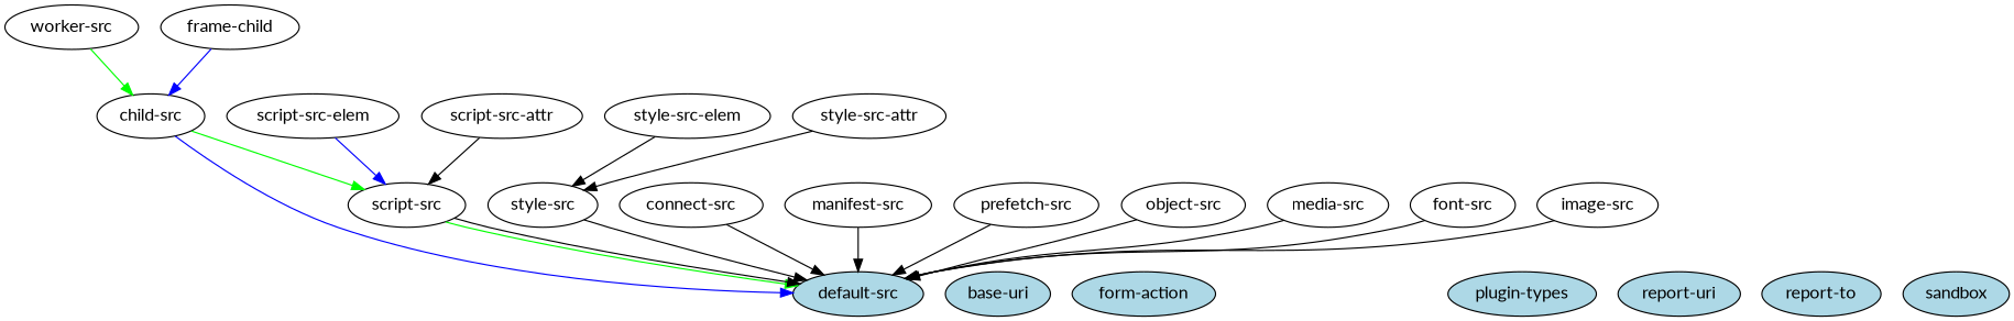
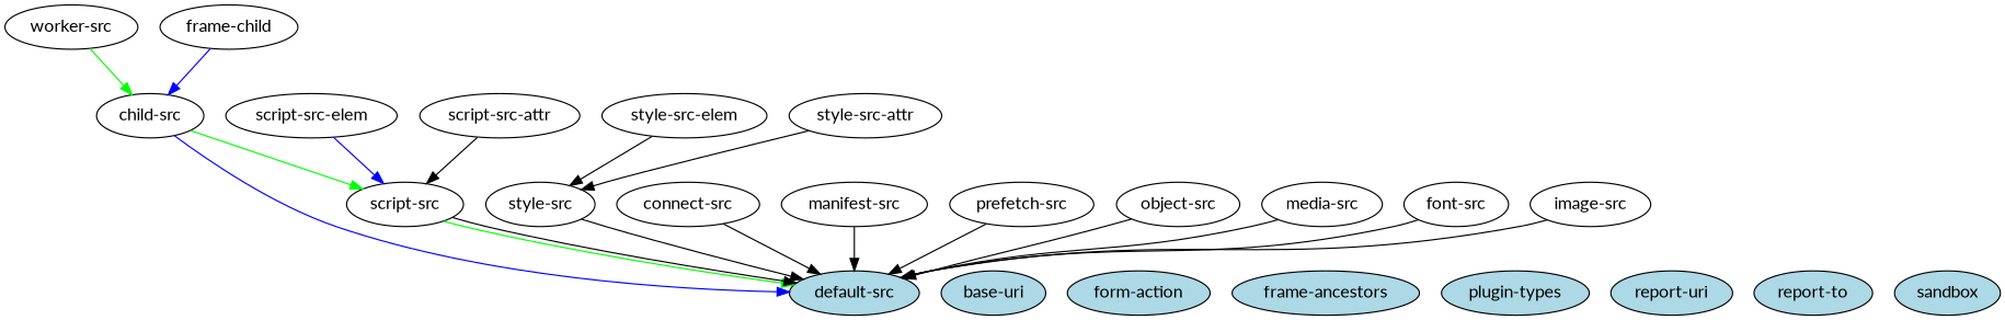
  digraph {
    fontname=Lato
    node [fontname=Lato]
    edge [fontname=Lato]
    "default-src" [fillcolor=lightblue style=filled]
    "base-uri" [fillcolor=lightblue style=filled]
    "form-action" [fillcolor=lightblue style=filled]
+   "frame-ancestors" [fillcolor=lightblue style=filled]
    "plugin-types" [fillcolor=lightblue style=filled]
    "report-uri" [fillcolor=lightblue style=filled]
    "report-to" [fillcolor=lightblue style=filled]
    sandbox [fillcolor=lightblue style=filled]
    "script-src"
    "worker-src"
    "child-src"
    n12 [label="frame-child"]
    "script-src-elem"
    "script-src-attr"
    "style-src-elem"
    "style-src"
    "style-src-attr"
    "connect-src"
    "manifest-src"
    "prefetch-src"
    "object-src"
    "media-src"
    "font-src"
    "image-src"
    subgraph sub_1 {
      rank=same
      "default-src"
      "base-uri"
      "form-action"
+     "frame-ancestors"
      "plugin-types"
      "report-uri"
      "report-to"
      sandbox
    }
    subgraph sub_2 {
      "default-src"
      "script-src"
      "worker-src"
      "child-src"
    }
    subgraph sub_3 {
      "default-src"
      "child-src"
      n12
    }
    "script-src" -> "default-src" [color=green]
    "script-src" -> "default-src"
    "worker-src" -> "child-src" [color=green]
    "child-src" -> "default-src" [color=blue]
    "child-src" -> "script-src" [color=green]
    n12 -> "child-src" [color=blue]
    "script-src-elem" -> "script-src" [color=blue]
    "script-src-attr" -> "script-src"
    "style-src-elem" -> "style-src"
    "style-src" -> "default-src"
    "style-src-attr" -> "style-src"
    "connect-src" -> "default-src"
    "manifest-src" -> "default-src"
    "prefetch-src" -> "default-src"
    "object-src" -> "default-src"
    "media-src" -> "default-src"
    "font-src" -> "default-src"
    "image-src" -> "default-src"
  }
